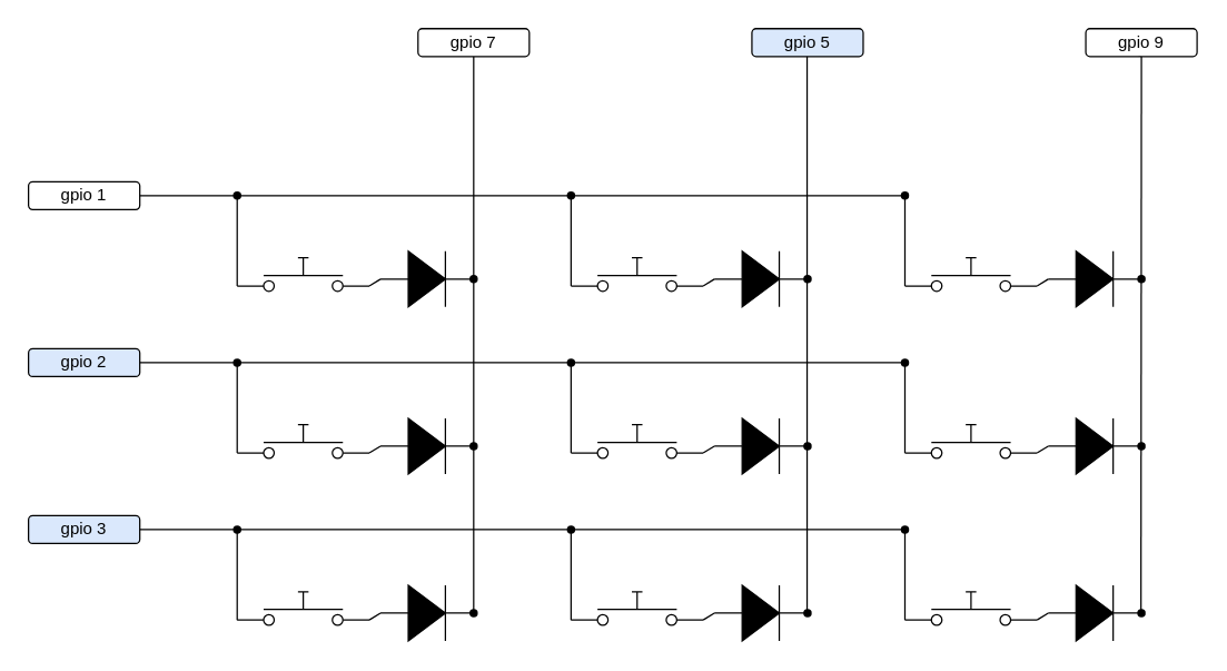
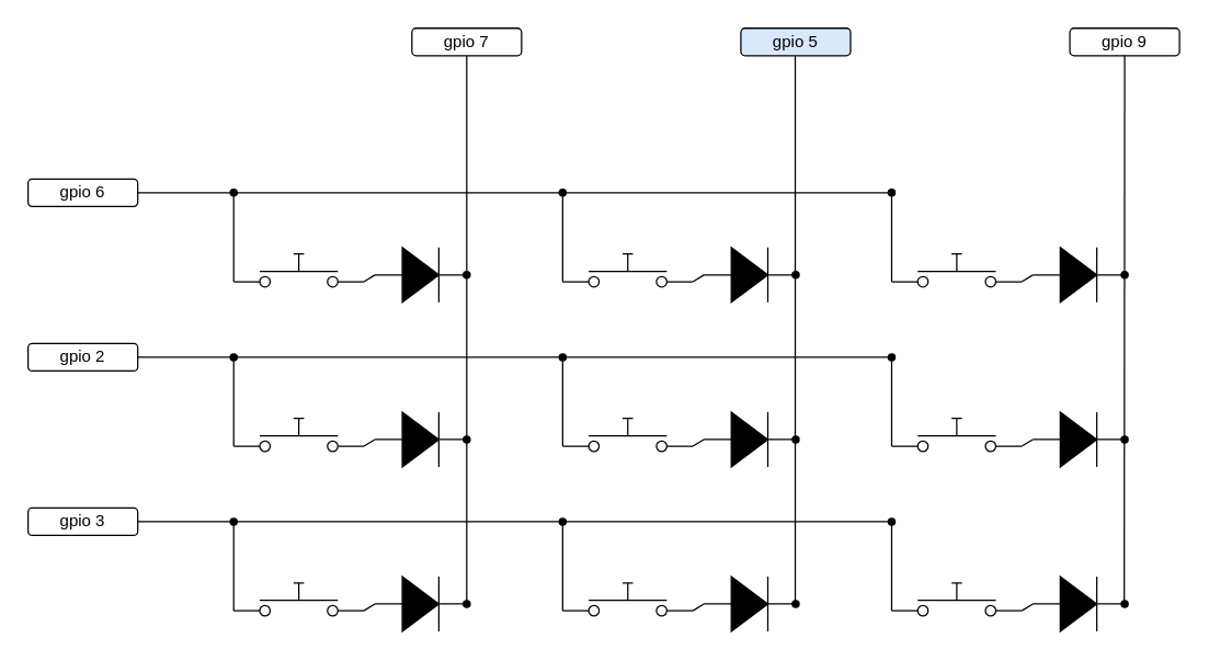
  <mxCell id="0" />
  <mxCell id="1" parent="0" />
  <mxCell id="2" value="" style="html=1;shape=mxgraph.electrical.electro-mechanical.pushbutton;aspect=fixed;elSwitchState=off;" vertex="1" parent="1"><mxGeometry x="170" y="184.66" width="95" height="25.34" as="geometry" /></mxCell>
  <mxCell id="3" value="" style="pointerEvents=1;fillColor=strokeColor;verticalLabelPosition=bottom;shadow=0;dashed=0;align=center;html=1;verticalAlign=top;shape=mxgraph.electrical.diodes.diode;rotation=0;" vertex="1" parent="1"><mxGeometry x="273" y="180" width="66.67" height="40" as="geometry" /></mxCell>
  <mxCell id="4" value="" style="endArrow=none;html=1;rounded=0;entryX=0;entryY=0.5;entryDx=0;entryDy=0;entryPerimeter=0;exitX=1;exitY=0.8;exitDx=0;exitDy=0;" edge="1" parent="1" source="2" target="3"><mxGeometry width="50" height="50" relative="1" as="geometry"><mxPoint x="260" y="280" as="sourcePoint" /><mxPoint x="310" y="230" as="targetPoint" /></mxGeometry></mxCell>
  <mxCell id="5" value="" style="endArrow=none;html=1;rounded=0;" edge="1" parent="1" source="65"><mxGeometry width="50" height="50" relative="1" as="geometry"><mxPoint x="100" y="140" as="sourcePoint" /><mxPoint x="650" y="140" as="targetPoint" /></mxGeometry></mxCell>
  <mxCell id="6" value="" style="endArrow=none;html=1;rounded=0;exitX=0;exitY=0.8;exitDx=0;exitDy=0;" edge="1" parent="1" source="2"><mxGeometry width="50" height="50" relative="1" as="geometry"><mxPoint x="170" y="270" as="sourcePoint" /><mxPoint x="170" y="140" as="targetPoint" /></mxGeometry></mxCell>
  <mxCell id="7" value="" style="endArrow=none;html=1;rounded=0;exitX=0.36;exitY=0.764;exitDx=0;exitDy=0;exitPerimeter=0;" edge="1" parent="1" source="18"><mxGeometry width="50" height="50" relative="1" as="geometry"><mxPoint x="340" y="680" as="sourcePoint" /><mxPoint x="340" y="40" as="targetPoint" /></mxGeometry></mxCell>
  <mxCell id="8" value="" style="shape=waypoint;sketch=0;fillStyle=solid;size=6;pointerEvents=1;points=[];fillColor=none;resizable=0;rotatable=0;perimeter=centerPerimeter;snapToPoint=1;" vertex="1" parent="1"><mxGeometry x="330" y="190" width="20" height="20" as="geometry" /></mxCell>
  <mxCell id="9" value="" style="html=1;shape=mxgraph.electrical.electro-mechanical.pushbutton;aspect=fixed;elSwitchState=off;" vertex="1" parent="1"><mxGeometry x="170" y="304.66" width="95" height="25.34" as="geometry" /></mxCell>
  <mxCell id="10" value="" style="pointerEvents=1;fillColor=strokeColor;verticalLabelPosition=bottom;shadow=0;dashed=0;align=center;html=1;verticalAlign=top;shape=mxgraph.electrical.diodes.diode;rotation=0;" vertex="1" parent="1"><mxGeometry x="273" y="300" width="66.67" height="40" as="geometry" /></mxCell>
  <mxCell id="11" value="" style="endArrow=none;html=1;rounded=0;entryX=0;entryY=0.5;entryDx=0;entryDy=0;entryPerimeter=0;exitX=1;exitY=0.8;exitDx=0;exitDy=0;" edge="1" parent="1" source="9" target="10"><mxGeometry width="50" height="50" relative="1" as="geometry"><mxPoint x="260" y="400" as="sourcePoint" /><mxPoint x="310" y="350" as="targetPoint" /></mxGeometry></mxCell>
  <mxCell id="12" value="" style="endArrow=none;html=1;rounded=0;exitX=0;exitY=0.8;exitDx=0;exitDy=0;" edge="1" parent="1" source="9"><mxGeometry width="50" height="50" relative="1" as="geometry"><mxPoint x="170" y="390" as="sourcePoint" /><mxPoint x="170" y="260" as="targetPoint" /></mxGeometry></mxCell>
  <mxCell id="13" value="" style="shape=waypoint;sketch=0;fillStyle=solid;size=6;pointerEvents=1;points=[];fillColor=none;resizable=0;rotatable=0;perimeter=centerPerimeter;snapToPoint=1;" vertex="1" parent="1"><mxGeometry x="330" y="310" width="20" height="20" as="geometry" /></mxCell>
  <mxCell id="14" value="" style="html=1;shape=mxgraph.electrical.electro-mechanical.pushbutton;aspect=fixed;elSwitchState=off;" vertex="1" parent="1"><mxGeometry x="170" y="424.66" width="95" height="25.34" as="geometry" /></mxCell>
  <mxCell id="15" value="" style="pointerEvents=1;fillColor=strokeColor;verticalLabelPosition=bottom;shadow=0;dashed=0;align=center;html=1;verticalAlign=top;shape=mxgraph.electrical.diodes.diode;rotation=0;" vertex="1" parent="1"><mxGeometry x="273" y="420" width="66.67" height="40" as="geometry" /></mxCell>
  <mxCell id="16" value="" style="endArrow=none;html=1;rounded=0;entryX=0;entryY=0.5;entryDx=0;entryDy=0;entryPerimeter=0;exitX=1;exitY=0.8;exitDx=0;exitDy=0;" edge="1" parent="1" source="14" target="15"><mxGeometry width="50" height="50" relative="1" as="geometry"><mxPoint x="260" y="520" as="sourcePoint" /><mxPoint x="310" y="470" as="targetPoint" /></mxGeometry></mxCell>
  <mxCell id="17" value="" style="endArrow=none;html=1;rounded=0;exitX=0;exitY=0.8;exitDx=0;exitDy=0;" edge="1" parent="1" source="14"><mxGeometry width="50" height="50" relative="1" as="geometry"><mxPoint x="170" y="510" as="sourcePoint" /><mxPoint x="170" y="380" as="targetPoint" /></mxGeometry></mxCell>
  <mxCell id="18" value="" style="shape=waypoint;sketch=0;fillStyle=solid;size=6;pointerEvents=1;points=[];fillColor=none;resizable=0;rotatable=0;perimeter=centerPerimeter;snapToPoint=1;" vertex="1" parent="1"><mxGeometry x="330" y="430" width="20" height="20" as="geometry" /></mxCell>
  <mxCell id="19" value="" style="html=1;shape=mxgraph.electrical.electro-mechanical.pushbutton;aspect=fixed;elSwitchState=off;" vertex="1" parent="1"><mxGeometry x="410" y="184.66" width="95" height="25.34" as="geometry" /></mxCell>
  <mxCell id="20" value="" style="pointerEvents=1;fillColor=strokeColor;verticalLabelPosition=bottom;shadow=0;dashed=0;align=center;html=1;verticalAlign=top;shape=mxgraph.electrical.diodes.diode;rotation=0;" vertex="1" parent="1"><mxGeometry x="513" y="180" width="66.67" height="40" as="geometry" /></mxCell>
  <mxCell id="21" value="" style="endArrow=none;html=1;rounded=0;entryX=0;entryY=0.5;entryDx=0;entryDy=0;entryPerimeter=0;exitX=1;exitY=0.8;exitDx=0;exitDy=0;" edge="1" parent="1" source="19" target="20"><mxGeometry width="50" height="50" relative="1" as="geometry"><mxPoint x="500" y="280" as="sourcePoint" /><mxPoint x="550" y="230" as="targetPoint" /></mxGeometry></mxCell>
  <mxCell id="22" value="" style="endArrow=none;html=1;rounded=0;exitX=0;exitY=0.8;exitDx=0;exitDy=0;" edge="1" parent="1" source="19"><mxGeometry width="50" height="50" relative="1" as="geometry"><mxPoint x="410" y="270" as="sourcePoint" /><mxPoint x="410" y="140" as="targetPoint" /></mxGeometry></mxCell>
  <mxCell id="23" value="" style="shape=waypoint;sketch=0;fillStyle=solid;size=6;pointerEvents=1;points=[];fillColor=none;resizable=0;rotatable=0;perimeter=centerPerimeter;snapToPoint=1;" vertex="1" parent="1"><mxGeometry x="570" y="190" width="20" height="20" as="geometry" /></mxCell>
  <mxCell id="24" value="" style="html=1;shape=mxgraph.electrical.electro-mechanical.pushbutton;aspect=fixed;elSwitchState=off;" vertex="1" parent="1"><mxGeometry x="410" y="304.66" width="95" height="25.34" as="geometry" /></mxCell>
  <mxCell id="25" value="" style="pointerEvents=1;fillColor=strokeColor;verticalLabelPosition=bottom;shadow=0;dashed=0;align=center;html=1;verticalAlign=top;shape=mxgraph.electrical.diodes.diode;rotation=0;" vertex="1" parent="1"><mxGeometry x="513" y="300" width="66.67" height="40" as="geometry" /></mxCell>
  <mxCell id="26" value="" style="endArrow=none;html=1;rounded=0;entryX=0;entryY=0.5;entryDx=0;entryDy=0;entryPerimeter=0;exitX=1;exitY=0.8;exitDx=0;exitDy=0;" edge="1" parent="1" source="24" target="25"><mxGeometry width="50" height="50" relative="1" as="geometry"><mxPoint x="500" y="400" as="sourcePoint" /><mxPoint x="550" y="350" as="targetPoint" /></mxGeometry></mxCell>
  <mxCell id="27" value="" style="endArrow=none;html=1;rounded=0;exitX=0;exitY=0.8;exitDx=0;exitDy=0;" edge="1" parent="1" source="24"><mxGeometry width="50" height="50" relative="1" as="geometry"><mxPoint x="410" y="390" as="sourcePoint" /><mxPoint x="410" y="260" as="targetPoint" /></mxGeometry></mxCell>
  <mxCell id="28" value="" style="shape=waypoint;sketch=0;fillStyle=solid;size=6;pointerEvents=1;points=[];fillColor=none;resizable=0;rotatable=0;perimeter=centerPerimeter;snapToPoint=1;" vertex="1" parent="1"><mxGeometry x="570" y="310" width="20" height="20" as="geometry" /></mxCell>
  <mxCell id="29" value="" style="html=1;shape=mxgraph.electrical.electro-mechanical.pushbutton;aspect=fixed;elSwitchState=off;" vertex="1" parent="1"><mxGeometry x="410" y="424.66" width="95" height="25.34" as="geometry" /></mxCell>
  <mxCell id="30" value="" style="pointerEvents=1;fillColor=strokeColor;verticalLabelPosition=bottom;shadow=0;dashed=0;align=center;html=1;verticalAlign=top;shape=mxgraph.electrical.diodes.diode;rotation=0;" vertex="1" parent="1"><mxGeometry x="513" y="420" width="66.67" height="40" as="geometry" /></mxCell>
  <mxCell id="31" value="" style="endArrow=none;html=1;rounded=0;entryX=0;entryY=0.5;entryDx=0;entryDy=0;entryPerimeter=0;exitX=1;exitY=0.8;exitDx=0;exitDy=0;" edge="1" parent="1" source="29" target="30"><mxGeometry width="50" height="50" relative="1" as="geometry"><mxPoint x="500" y="520" as="sourcePoint" /><mxPoint x="550" y="470" as="targetPoint" /></mxGeometry></mxCell>
  <mxCell id="32" value="" style="endArrow=none;html=1;rounded=0;exitX=0;exitY=0.8;exitDx=0;exitDy=0;" edge="1" parent="1" source="29"><mxGeometry width="50" height="50" relative="1" as="geometry"><mxPoint x="410" y="510" as="sourcePoint" /><mxPoint x="410" y="380" as="targetPoint" /></mxGeometry></mxCell>
  <mxCell id="33" value="" style="shape=waypoint;sketch=0;fillStyle=solid;size=6;pointerEvents=1;points=[];fillColor=none;resizable=0;rotatable=0;perimeter=centerPerimeter;snapToPoint=1;" vertex="1" parent="1"><mxGeometry x="570" y="430" width="20" height="20" as="geometry" /></mxCell>
  <mxCell id="34" value="" style="endArrow=none;html=1;rounded=0;exitX=0.36;exitY=0.764;exitDx=0;exitDy=0;exitPerimeter=0;" edge="1" parent="1"><mxGeometry width="50" height="50" relative="1" as="geometry"><mxPoint x="579.67" y="440" as="sourcePoint" /><mxPoint x="579.67" y="40" as="targetPoint" /></mxGeometry></mxCell>
  <mxCell id="35" value="" style="html=1;shape=mxgraph.electrical.electro-mechanical.pushbutton;aspect=fixed;elSwitchState=off;" vertex="1" parent="1"><mxGeometry x="650" y="184.66" width="95" height="25.34" as="geometry" /></mxCell>
  <mxCell id="36" value="" style="pointerEvents=1;fillColor=strokeColor;verticalLabelPosition=bottom;shadow=0;dashed=0;align=center;html=1;verticalAlign=top;shape=mxgraph.electrical.diodes.diode;rotation=0;" vertex="1" parent="1"><mxGeometry x="753" y="180" width="66.67" height="40" as="geometry" /></mxCell>
  <mxCell id="37" value="" style="endArrow=none;html=1;rounded=0;entryX=0;entryY=0.5;entryDx=0;entryDy=0;entryPerimeter=0;exitX=1;exitY=0.8;exitDx=0;exitDy=0;" edge="1" parent="1" source="35" target="36"><mxGeometry width="50" height="50" relative="1" as="geometry"><mxPoint x="740" y="280" as="sourcePoint" /><mxPoint x="790" y="230" as="targetPoint" /></mxGeometry></mxCell>
  <mxCell id="38" value="" style="endArrow=none;html=1;rounded=0;exitX=0;exitY=0.8;exitDx=0;exitDy=0;" edge="1" parent="1" source="35"><mxGeometry width="50" height="50" relative="1" as="geometry"><mxPoint x="650" y="270" as="sourcePoint" /><mxPoint x="650" y="140" as="targetPoint" /></mxGeometry></mxCell>
  <mxCell id="39" value="" style="shape=waypoint;sketch=0;fillStyle=solid;size=6;pointerEvents=1;points=[];fillColor=none;resizable=0;rotatable=0;perimeter=centerPerimeter;snapToPoint=1;" vertex="1" parent="1"><mxGeometry x="810" y="190" width="20" height="20" as="geometry" /></mxCell>
  <mxCell id="40" value="" style="html=1;shape=mxgraph.electrical.electro-mechanical.pushbutton;aspect=fixed;elSwitchState=off;" vertex="1" parent="1"><mxGeometry x="650" y="304.66" width="95" height="25.34" as="geometry" /></mxCell>
  <mxCell id="41" value="" style="pointerEvents=1;fillColor=strokeColor;verticalLabelPosition=bottom;shadow=0;dashed=0;align=center;html=1;verticalAlign=top;shape=mxgraph.electrical.diodes.diode;rotation=0;" vertex="1" parent="1"><mxGeometry x="753" y="300" width="66.67" height="40" as="geometry" /></mxCell>
  <mxCell id="42" value="" style="endArrow=none;html=1;rounded=0;entryX=0;entryY=0.5;entryDx=0;entryDy=0;entryPerimeter=0;exitX=1;exitY=0.8;exitDx=0;exitDy=0;" edge="1" parent="1" source="40" target="41"><mxGeometry width="50" height="50" relative="1" as="geometry"><mxPoint x="740" y="400" as="sourcePoint" /><mxPoint x="790" y="350" as="targetPoint" /></mxGeometry></mxCell>
  <mxCell id="43" value="" style="endArrow=none;html=1;rounded=0;exitX=0;exitY=0.8;exitDx=0;exitDy=0;" edge="1" parent="1" source="40"><mxGeometry width="50" height="50" relative="1" as="geometry"><mxPoint x="650" y="390" as="sourcePoint" /><mxPoint x="650" y="260" as="targetPoint" /></mxGeometry></mxCell>
  <mxCell id="44" value="" style="shape=waypoint;sketch=0;fillStyle=solid;size=6;pointerEvents=1;points=[];fillColor=none;resizable=0;rotatable=0;perimeter=centerPerimeter;snapToPoint=1;" vertex="1" parent="1"><mxGeometry x="810" y="310" width="20" height="20" as="geometry" /></mxCell>
  <mxCell id="45" value="" style="html=1;shape=mxgraph.electrical.electro-mechanical.pushbutton;aspect=fixed;elSwitchState=off;" vertex="1" parent="1"><mxGeometry x="650" y="424.66" width="95" height="25.34" as="geometry" /></mxCell>
  <mxCell id="46" value="" style="pointerEvents=1;fillColor=strokeColor;verticalLabelPosition=bottom;shadow=0;dashed=0;align=center;html=1;verticalAlign=top;shape=mxgraph.electrical.diodes.diode;rotation=0;" vertex="1" parent="1"><mxGeometry x="753" y="420" width="66.67" height="40" as="geometry" /></mxCell>
  <mxCell id="47" value="" style="endArrow=none;html=1;rounded=0;entryX=0;entryY=0.5;entryDx=0;entryDy=0;entryPerimeter=0;exitX=1;exitY=0.8;exitDx=0;exitDy=0;" edge="1" parent="1" source="45" target="46"><mxGeometry width="50" height="50" relative="1" as="geometry"><mxPoint x="740" y="520" as="sourcePoint" /><mxPoint x="790" y="470" as="targetPoint" /></mxGeometry></mxCell>
  <mxCell id="48" value="" style="endArrow=none;html=1;rounded=0;exitDx=0;exitDy=0;" edge="1" parent="1" source="74"><mxGeometry width="50" height="50" relative="1" as="geometry"><mxPoint x="650" y="510" as="sourcePoint" /><mxPoint x="650" y="380" as="targetPoint" /></mxGeometry></mxCell>
  <mxCell id="49" value="" style="shape=waypoint;sketch=0;fillStyle=solid;size=6;pointerEvents=1;points=[];fillColor=none;resizable=0;rotatable=0;perimeter=centerPerimeter;snapToPoint=1;" vertex="1" parent="1"><mxGeometry x="810" y="430" width="20" height="20" as="geometry" /></mxCell>
  <mxCell id="50" value="" style="endArrow=none;html=1;rounded=0;exitX=0.36;exitY=0.764;exitDx=0;exitDy=0;exitPerimeter=0;" edge="1" parent="1" source="59"><mxGeometry width="50" height="50" relative="1" as="geometry"><mxPoint x="819.67" y="440" as="sourcePoint" /><mxPoint x="819.67" y="40" as="targetPoint" /></mxGeometry></mxCell>
  <mxCell id="51" value="" style="endArrow=none;html=1;rounded=0;" edge="1" parent="1" source="67"><mxGeometry width="50" height="50" relative="1" as="geometry"><mxPoint x="100" y="260" as="sourcePoint" /><mxPoint x="650" y="260" as="targetPoint" /></mxGeometry></mxCell>
  <mxCell id="52" value="" style="endArrow=none;html=1;rounded=0;" edge="1" parent="1" source="72"><mxGeometry width="50" height="50" relative="1" as="geometry"><mxPoint x="100" y="380" as="sourcePoint" /><mxPoint x="650" y="380" as="targetPoint" /></mxGeometry></mxCell>
- <mxCell id="53" value="gpio 1" style="rounded=1;whiteSpace=wrap;html=1;" vertex="1" parent="1"><mxGeometry x="20" y="130" width="80" height="20" as="geometry" /></mxCell>
- <mxCell id="54" value="gpio 2" style="rounded=1;whiteSpace=wrap;html=1;fillColor=#dae8fc;" vertex="1" parent="1"><mxGeometry x="20" y="250" width="80" height="20" as="geometry" /></mxCell>
- <mxCell id="55" value="gpio 3" style="rounded=1;whiteSpace=wrap;html=1;fillColor=#dae8fc;" vertex="1" parent="1"><mxGeometry x="20" y="370" width="80" height="20" as="geometry" /></mxCell>
+ <mxCell id="53" value="gpio 6" style="rounded=1;whiteSpace=wrap;html=1;" vertex="1" parent="1"><mxGeometry x="20" y="130" width="80" height="20" as="geometry" /></mxCell>
+ <mxCell id="54" value="gpio 2" style="rounded=1;whiteSpace=wrap;html=1;" vertex="1" parent="1"><mxGeometry x="20" y="250" width="80" height="20" as="geometry" /></mxCell>
+ <mxCell id="55" value="gpio 3" style="rounded=1;whiteSpace=wrap;html=1;" vertex="1" parent="1"><mxGeometry x="20" y="370" width="80" height="20" as="geometry" /></mxCell>
  <mxCell id="56" value="gpio 7" style="rounded=1;whiteSpace=wrap;html=1;" vertex="1" parent="1"><mxGeometry x="300" y="20" width="80" height="20" as="geometry" /></mxCell>
  <mxCell id="57" value="gpio 5" style="rounded=1;whiteSpace=wrap;html=1;fillColor=#dae8fc;" vertex="1" parent="1"><mxGeometry x="540" y="20" width="80" height="20" as="geometry" /></mxCell>
  <mxCell id="58" value="" style="endArrow=none;html=1;rounded=0;exitX=0.36;exitY=0.764;exitDx=0;exitDy=0;exitPerimeter=0;" edge="1" parent="1" target="59"><mxGeometry width="50" height="50" relative="1" as="geometry"><mxPoint x="819.67" y="440" as="sourcePoint" /><mxPoint x="819.67" y="40" as="targetPoint" /></mxGeometry></mxCell>
  <mxCell id="59" value="&lt;div&gt;gpio 9&lt;/div&gt;" style="rounded=1;whiteSpace=wrap;html=1;" vertex="1" parent="1"><mxGeometry x="780" y="20" width="80" height="20" as="geometry" /></mxCell>
  <mxCell id="60" value="" style="endArrow=none;html=1;rounded=0;" edge="1" parent="1" target="61"><mxGeometry width="50" height="50" relative="1" as="geometry"><mxPoint x="100" y="140" as="sourcePoint" /><mxPoint x="650" y="140" as="targetPoint" /></mxGeometry></mxCell>
  <mxCell id="61" value="" style="shape=waypoint;sketch=0;fillStyle=solid;size=6;pointerEvents=1;points=[];fillColor=none;resizable=0;rotatable=0;perimeter=centerPerimeter;snapToPoint=1;" vertex="1" parent="1"><mxGeometry x="160" y="130" width="20" height="20" as="geometry" /></mxCell>
  <mxCell id="62" value="" style="endArrow=none;html=1;rounded=0;" edge="1" parent="1" source="61" target="63"><mxGeometry width="50" height="50" relative="1" as="geometry"><mxPoint x="170" y="140" as="sourcePoint" /><mxPoint x="650" y="140" as="targetPoint" /></mxGeometry></mxCell>
  <mxCell id="63" value="" style="shape=waypoint;sketch=0;fillStyle=solid;size=6;pointerEvents=1;points=[];fillColor=none;resizable=0;rotatable=0;perimeter=centerPerimeter;snapToPoint=1;" vertex="1" parent="1"><mxGeometry x="400" y="130" width="20" height="20" as="geometry" /></mxCell>
  <mxCell id="64" value="" style="endArrow=none;html=1;rounded=0;" edge="1" parent="1" source="63" target="65"><mxGeometry width="50" height="50" relative="1" as="geometry"><mxPoint x="410" y="140" as="sourcePoint" /><mxPoint x="650" y="140" as="targetPoint" /></mxGeometry></mxCell>
  <mxCell id="65" value="" style="shape=waypoint;sketch=0;fillStyle=solid;size=6;pointerEvents=1;points=[];fillColor=none;resizable=0;rotatable=0;perimeter=centerPerimeter;snapToPoint=1;" vertex="1" parent="1"><mxGeometry x="640" y="130" width="20" height="20" as="geometry" /></mxCell>
  <mxCell id="66" value="" style="endArrow=none;html=1;rounded=0;" edge="1" parent="1" target="67"><mxGeometry width="50" height="50" relative="1" as="geometry"><mxPoint x="100" y="260" as="sourcePoint" /><mxPoint x="650" y="260" as="targetPoint" /></mxGeometry></mxCell>
  <mxCell id="67" value="" style="shape=waypoint;sketch=0;fillStyle=solid;size=6;pointerEvents=1;points=[];fillColor=none;resizable=0;rotatable=0;perimeter=centerPerimeter;snapToPoint=1;" vertex="1" parent="1"><mxGeometry x="160" y="250" width="20" height="20" as="geometry" /></mxCell>
  <mxCell id="68" value="" style="shape=waypoint;sketch=0;fillStyle=solid;size=6;pointerEvents=1;points=[];fillColor=none;resizable=0;rotatable=0;perimeter=centerPerimeter;snapToPoint=1;" vertex="1" parent="1"><mxGeometry x="400" y="250" width="20" height="20" as="geometry" /></mxCell>
  <mxCell id="69" value="" style="shape=waypoint;sketch=0;fillStyle=solid;size=6;pointerEvents=1;points=[];fillColor=none;resizable=0;rotatable=0;perimeter=centerPerimeter;snapToPoint=1;" vertex="1" parent="1"><mxGeometry x="640" y="250" width="20" height="20" as="geometry" /></mxCell>
  <mxCell id="70" value="" style="shape=waypoint;sketch=0;fillStyle=solid;size=6;pointerEvents=1;points=[];fillColor=none;resizable=0;rotatable=0;perimeter=centerPerimeter;snapToPoint=1;" vertex="1" parent="1"><mxGeometry x="160" y="370" width="20" height="20" as="geometry" /></mxCell>
  <mxCell id="71" value="" style="endArrow=none;html=1;rounded=0;" edge="1" parent="1" target="72"><mxGeometry width="50" height="50" relative="1" as="geometry"><mxPoint x="100" y="380" as="sourcePoint" /><mxPoint x="650" y="380" as="targetPoint" /></mxGeometry></mxCell>
  <mxCell id="72" value="" style="shape=waypoint;sketch=0;fillStyle=solid;size=6;pointerEvents=1;points=[];fillColor=none;resizable=0;rotatable=0;perimeter=centerPerimeter;snapToPoint=1;" vertex="1" parent="1"><mxGeometry x="400" y="370" width="20" height="20" as="geometry" /></mxCell>
  <mxCell id="73" value="" style="endArrow=none;html=1;rounded=0;exitX=0;exitY=0.8;exitDx=0;exitDy=0;" edge="1" parent="1" source="45" target="74"><mxGeometry width="50" height="50" relative="1" as="geometry"><mxPoint x="650" y="445" as="sourcePoint" /><mxPoint x="650" y="380" as="targetPoint" /></mxGeometry></mxCell>
  <mxCell id="74" value="" style="shape=waypoint;sketch=0;fillStyle=solid;size=6;pointerEvents=1;points=[];fillColor=none;resizable=0;rotatable=0;perimeter=centerPerimeter;snapToPoint=1;" vertex="1" parent="1"><mxGeometry x="640" y="370" width="20" height="20" as="geometry" /></mxCell>
